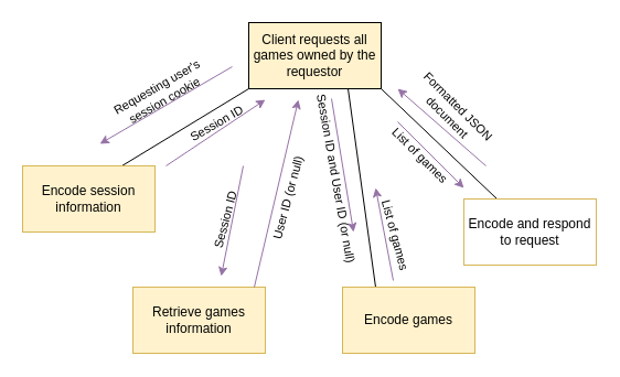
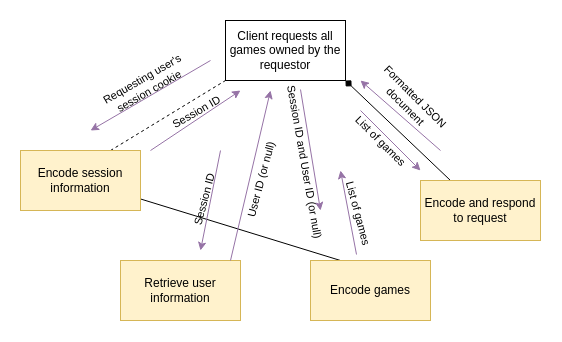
  <mxCell id="0" />
  <mxCell id="1" parent="0" />
- <mxCell id="2" value="Client requests all games owned by the requestor" style="rounded=0;whiteSpace=wrap;html=1;fillColor=#fff2cc;" vertex="1" parent="1"><mxGeometry x="225" y="20" width="120" height="60" as="geometry" /></mxCell>
- <mxCell id="3" value="" style="endArrow=none;html=1;rounded=0;entryX=0;entryY=1;entryDx=0;entryDy=0;exitX=0.75;exitY=0;exitDx=0;exitDy=0;" edge="1" parent="1" source="6" target="2"><mxGeometry width="50" height="50" relative="1" as="geometry"><mxPoint x="180" y="140" as="sourcePoint" /><mxPoint x="310" y="310" as="targetPoint" /></mxGeometry></mxCell>
- <mxCell id="4" value="" style="endArrow=none;html=1;rounded=0;entryX=0.75;entryY=1;entryDx=0;entryDy=0;exitX=0.25;exitY=0;exitDx=0;exitDy=0;" edge="1" parent="1" source="8" target="2"><mxGeometry width="50" height="50" relative="1" as="geometry"><mxPoint x="315" y="180" as="sourcePoint" /><mxPoint x="310" y="310" as="targetPoint" /></mxGeometry></mxCell>
- <mxCell id="5" value="" style="endArrow=none;html=1;rounded=0;entryX=1;entryY=1;entryDx=0;entryDy=0;exitX=0.25;exitY=0;exitDx=0;exitDy=0;" edge="1" parent="1" source="9" target="2"><mxGeometry width="50" height="50" relative="1" as="geometry"><mxPoint x="380" y="140" as="sourcePoint" /><mxPoint x="380" y="160" as="targetPoint" /></mxGeometry></mxCell>
+ <mxCell id="2" value="Client requests all games owned by the requestor" style="rounded=0;whiteSpace=wrap;html=1;" vertex="1" parent="1"><mxGeometry x="225" y="20" width="120" height="60" as="geometry" /></mxCell>
+ <mxCell id="3" value="" style="endArrow=none;html=1;rounded=0;entryX=0;entryY=1;entryDx=0;entryDy=0;exitX=0.75;exitY=0;exitDx=0;exitDy=0;dashed=1;" edge="1" parent="1" source="6" target="2"><mxGeometry width="50" height="50" relative="1" as="geometry"><mxPoint x="180" y="140" as="sourcePoint" /><mxPoint x="310" y="310" as="targetPoint" /></mxGeometry></mxCell>
+ <mxCell id="4" value="" style="endArrow=none;html=1;rounded=0;exitX=0.25;exitY=0;exitDx=0;exitDy=0;" edge="1" parent="1" source="8" target="6"><mxGeometry width="50" height="50" relative="1" as="geometry"><mxPoint x="315" y="180" as="sourcePoint" /><mxPoint x="310" y="310" as="targetPoint" /></mxGeometry></mxCell>
+ <mxCell id="5" value="" style="endArrow=diamond;html=1;rounded=0;entryX=1;entryY=1;entryDx=0;entryDy=0;exitX=0.25;exitY=0;exitDx=0;exitDy=0;" edge="1" parent="1" source="9" target="2"><mxGeometry width="50" height="50" relative="1" as="geometry"><mxPoint x="380" y="140" as="sourcePoint" /><mxPoint x="380" y="160" as="targetPoint" /></mxGeometry></mxCell>
  <mxCell id="6" value="Encode session information" style="rounded=0;whiteSpace=wrap;html=1;fillColor=#fff2cc;strokeColor=#d6b656;" vertex="1" parent="1"><mxGeometry x="20" y="150" width="120" height="60" as="geometry" /></mxCell>
- <mxCell id="7" value="Retrieve games information" style="rounded=0;whiteSpace=wrap;html=1;fillColor=#fff2cc;strokeColor=#d6b656;" vertex="1" parent="1"><mxGeometry x="120" y="260" width="120" height="60" as="geometry" /></mxCell>
+ <mxCell id="7" value="Retrieve user information" style="rounded=0;whiteSpace=wrap;html=1;fillColor=#fff2cc;strokeColor=#d6b656;" vertex="1" parent="1"><mxGeometry x="120" y="260" width="120" height="60" as="geometry" /></mxCell>
  <mxCell id="8" value="Encode games" style="rounded=0;whiteSpace=wrap;html=1;fillColor=#fff2cc;strokeColor=#d6b656;" vertex="1" parent="1"><mxGeometry x="310" y="260" width="120" height="60" as="geometry" /></mxCell>
- <mxCell id="9" value="Encode and respond to request" style="rounded=0;whiteSpace=wrap;html=1;fillColor=#ffffff;strokeColor=#d6b656;" vertex="1" parent="1"><mxGeometry x="420" y="180" width="120" height="60" as="geometry" /></mxCell>
+ <mxCell id="9" value="Encode and respond to request" style="rounded=0;whiteSpace=wrap;html=1;fillColor=#fff2cc;strokeColor=#d6b656;" vertex="1" parent="1"><mxGeometry x="420" y="180" width="120" height="60" as="geometry" /></mxCell>
  <mxCell id="10" value="" style="endArrow=classic;html=1;rounded=0;fillColor=#e1d5e7;strokeColor=#9673a6;" edge="1" parent="1"><mxGeometry relative="1" as="geometry"><mxPoint x="210" y="60" as="sourcePoint" /><mxPoint x="90" y="130" as="targetPoint" /></mxGeometry></mxCell>
  <mxCell id="11" value="Requesting user's&lt;br&gt;session cookie" style="edgeLabel;resizable=0;html=1;align=center;verticalAlign=middle;labelBackgroundColor=none;rotation=-30;" connectable="0" vertex="1" parent="10"><mxGeometry relative="1" as="geometry"><mxPoint x="-6" y="-10" as="offset" /></mxGeometry></mxCell>
  <mxCell id="12" value="" style="endArrow=classic;html=1;rounded=0;fillColor=#e1d5e7;strokeColor=#9673a6;" edge="1" parent="1"><mxGeometry relative="1" as="geometry"><mxPoint x="150" y="150" as="sourcePoint" /><mxPoint x="240" y="90" as="targetPoint" /></mxGeometry></mxCell>
  <mxCell id="13" value="Session ID" style="edgeLabel;resizable=0;html=1;align=center;verticalAlign=middle;labelBackgroundColor=none;rotation=-30;" connectable="0" vertex="1" parent="12"><mxGeometry relative="1" as="geometry"><mxPoint y="-8" as="offset" /></mxGeometry></mxCell>
  <mxCell id="14" value="" style="endArrow=classic;html=1;rounded=0;fillColor=#e1d5e7;strokeColor=#9673a6;" edge="1" parent="1"><mxGeometry relative="1" as="geometry"><mxPoint x="220" y="150" as="sourcePoint" /><mxPoint x="200" y="250" as="targetPoint" /></mxGeometry></mxCell>
  <mxCell id="15" value="Session ID" style="edgeLabel;resizable=0;html=1;align=center;verticalAlign=middle;labelBackgroundColor=none;rotation=-75;" connectable="0" vertex="1" parent="14"><mxGeometry relative="1" as="geometry"><mxPoint x="-7" as="offset" /></mxGeometry></mxCell>
  <mxCell id="16" value="" style="endArrow=classic;html=1;rounded=0;fillColor=#e1d5e7;strokeColor=#9673a6;" edge="1" parent="1"><mxGeometry relative="1" as="geometry"><mxPoint x="230" y="260" as="sourcePoint" /><mxPoint x="270" y="90" as="targetPoint" /></mxGeometry></mxCell>
  <mxCell id="17" value="User ID (or null)" style="edgeLabel;resizable=0;html=1;align=center;verticalAlign=middle;labelBackgroundColor=none;rotation=-75;" connectable="0" vertex="1" parent="16"><mxGeometry relative="1" as="geometry"><mxPoint x="10" y="5" as="offset" /></mxGeometry></mxCell>
  <mxCell id="18" value="" style="endArrow=classic;html=1;rounded=0;fillColor=#e1d5e7;strokeColor=#9673a6;" edge="1" parent="1"><mxGeometry relative="1" as="geometry"><mxPoint x="300" y="89" as="sourcePoint" /><mxPoint x="320" y="210" as="targetPoint" /></mxGeometry></mxCell>
  <mxCell id="19" value="Session ID and User ID (or null)" style="edgeLabel;resizable=0;html=1;align=center;verticalAlign=middle;labelBackgroundColor=none;rotation=80;" connectable="0" vertex="1" parent="18"><mxGeometry relative="1" as="geometry"><mxPoint x="-5" y="11" as="offset" /></mxGeometry></mxCell>
  <mxCell id="20" value="" style="endArrow=classic;html=1;rounded=0;fillColor=#e1d5e7;strokeColor=#9673a6;" edge="1" parent="1"><mxGeometry relative="1" as="geometry"><mxPoint x="356" y="254" as="sourcePoint" /><mxPoint x="340" y="170" as="targetPoint" /></mxGeometry></mxCell>
  <mxCell id="21" value="List of games" style="edgeLabel;resizable=0;html=1;align=center;verticalAlign=middle;labelBackgroundColor=none;rotation=75;" connectable="0" vertex="1" parent="20"><mxGeometry relative="1" as="geometry"><mxPoint x="10" as="offset" /></mxGeometry></mxCell>
  <mxCell id="22" value="" style="endArrow=classic;html=1;rounded=0;fillColor=#e1d5e7;strokeColor=#9673a6;" edge="1" parent="1"><mxGeometry relative="1" as="geometry"><mxPoint x="360" y="110" as="sourcePoint" /><mxPoint x="420" y="170" as="targetPoint" /></mxGeometry></mxCell>
  <mxCell id="23" value="List of games" style="edgeLabel;resizable=0;html=1;align=center;verticalAlign=middle;labelBackgroundColor=none;rotation=45;" connectable="0" vertex="1" parent="22"><mxGeometry relative="1" as="geometry"><mxPoint x="-10" as="offset" /></mxGeometry></mxCell>
  <mxCell id="24" value="" style="endArrow=classic;html=1;rounded=0;fillColor=#e1d5e7;strokeColor=#9673a6;" edge="1" parent="1"><mxGeometry relative="1" as="geometry"><mxPoint x="440" y="150" as="sourcePoint" /><mxPoint x="360" y="80" as="targetPoint" /></mxGeometry></mxCell>
  <mxCell id="25" value="Formatted JSON&lt;br&gt;document" style="edgeLabel;resizable=0;html=1;align=center;verticalAlign=middle;labelBackgroundColor=none;rotation=45;" connectable="0" vertex="1" parent="24"><mxGeometry relative="1" as="geometry"><mxPoint x="10" y="-15" as="offset" /></mxGeometry></mxCell>
